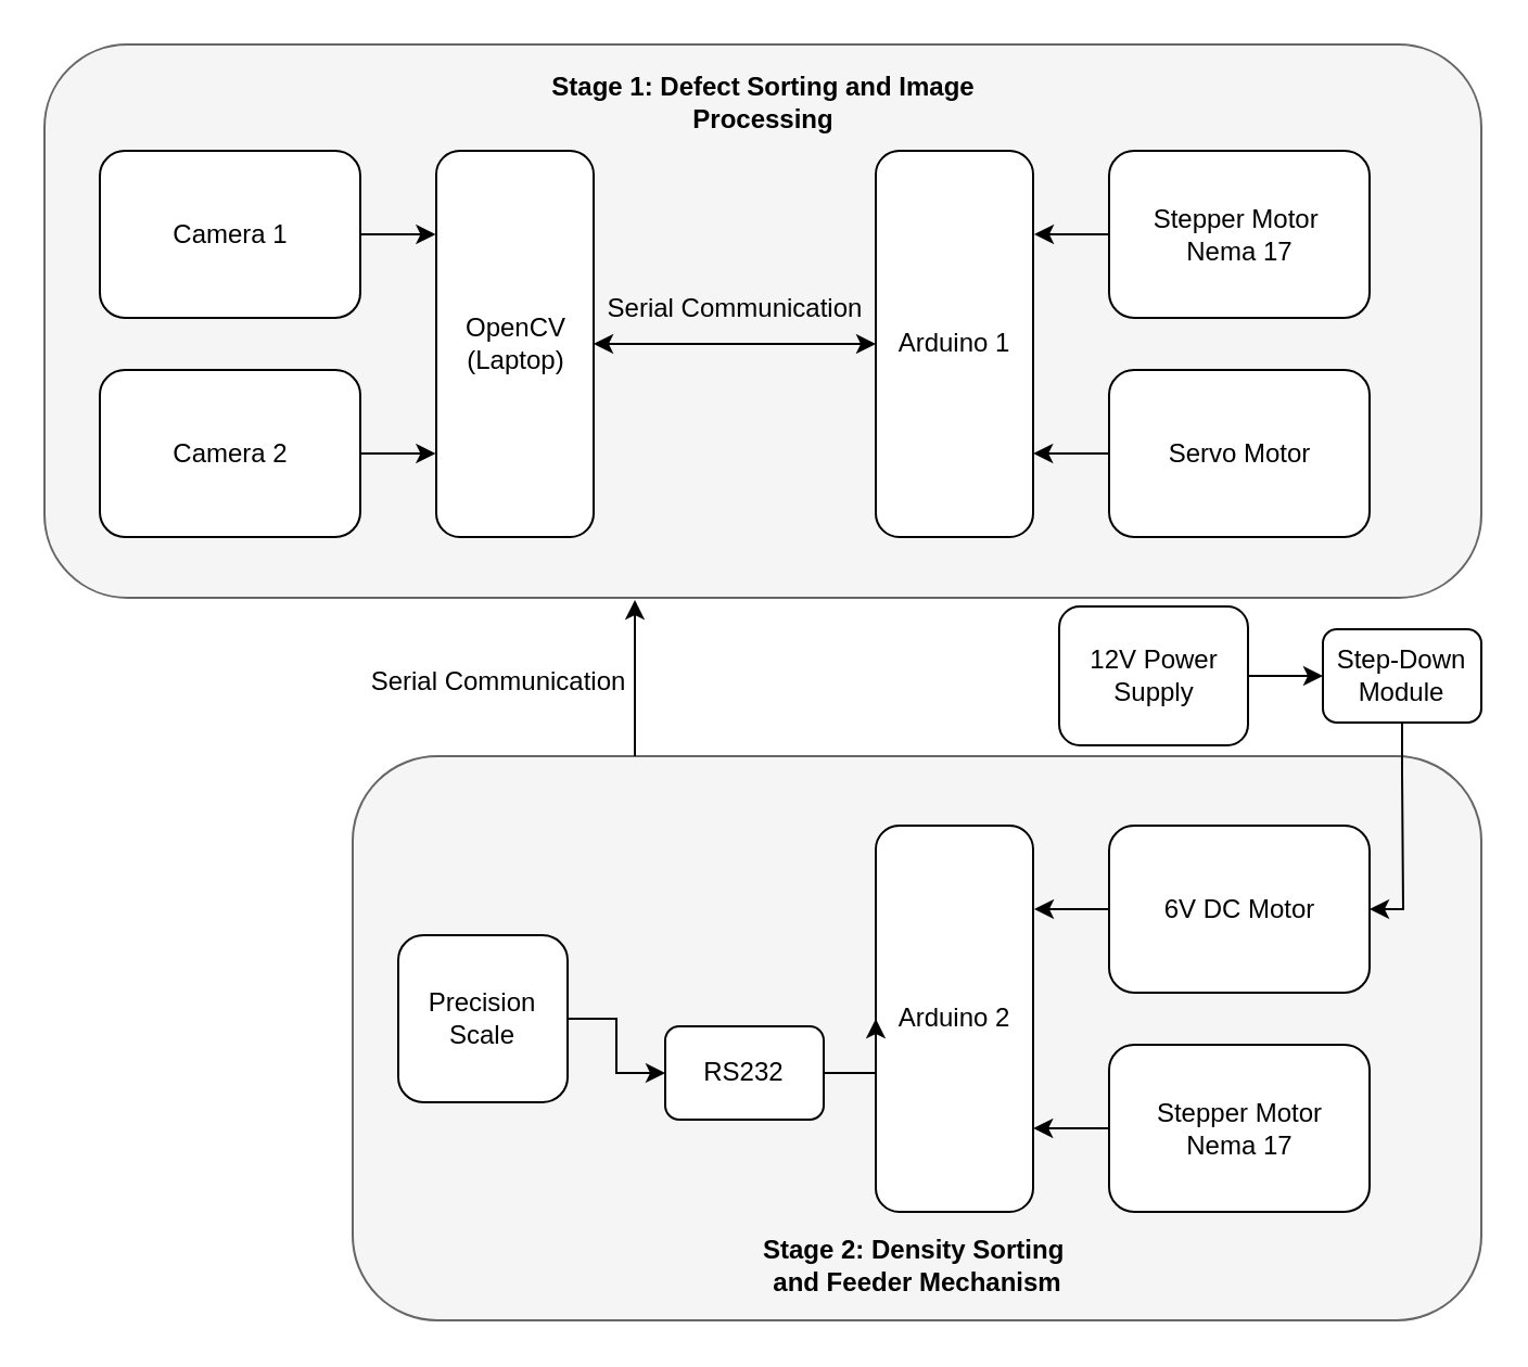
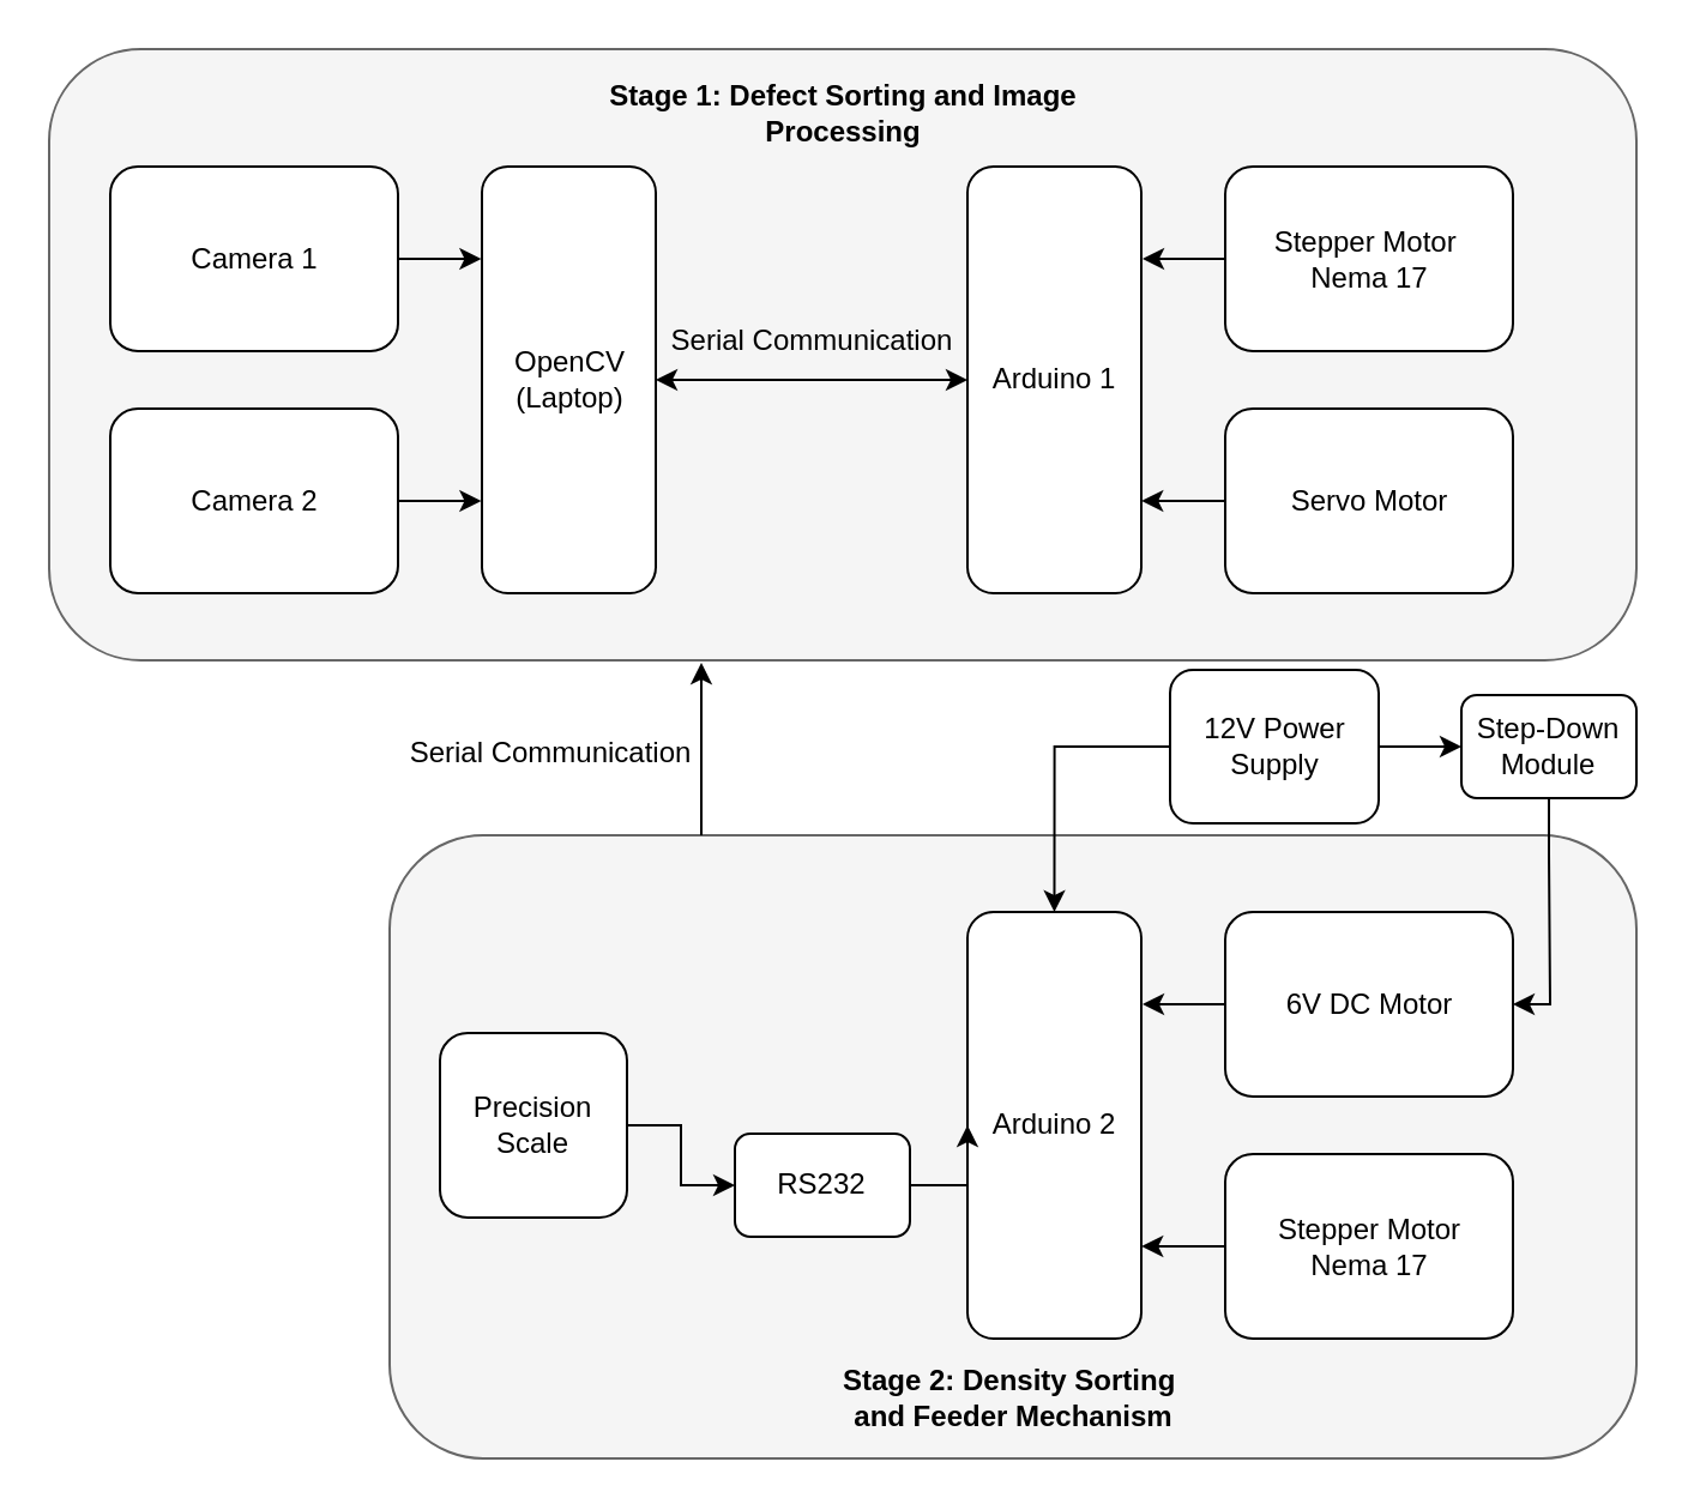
  <mxCell id="0" />
  <mxCell id="1" parent="0" />
  <mxCell id="2" value="" style="rounded=1;whiteSpace=wrap;html=1;fillColor=#f5f5f5;fontColor=#333333;strokeColor=#666666;align=center;" vertex="1" parent="1"><mxGeometry x="162" y="348" width="520" height="260" as="geometry" /></mxCell>
  <mxCell id="3" value="" style="rounded=1;whiteSpace=wrap;html=1;fillColor=#f5f5f5;fontColor=#333333;strokeColor=#666666;align=center;" vertex="1" parent="1"><mxGeometry x="20" y="20" width="662" height="255" as="geometry" /></mxCell>
  <mxCell id="4" value="&lt;b&gt;Stage 1: Defect Sorting and Image Processing&lt;/b&gt;" style="text;html=1;align=center;verticalAlign=middle;whiteSpace=wrap;rounded=0;" vertex="1" parent="1"><mxGeometry x="233.5" y="32" width="235" height="30" as="geometry" /></mxCell>
  <mxCell id="5" value="OpenCV&lt;div&gt;(Laptop)&lt;/div&gt;" style="rounded=1;whiteSpace=wrap;html=1;" vertex="1" parent="1"><mxGeometry x="200.5" y="69" width="72.5" height="178" as="geometry" /></mxCell>
  <mxCell id="6" value="Arduino 1" style="rounded=1;whiteSpace=wrap;html=1;" vertex="1" parent="1"><mxGeometry x="403" y="69" width="72.5" height="178" as="geometry" /></mxCell>
  <mxCell id="7" value="" style="edgeStyle=orthogonalEdgeStyle;rounded=0;orthogonalLoop=1;jettySize=auto;html=1;startArrow=classic;startFill=1;" edge="1" parent="1" source="5" target="6"><mxGeometry relative="1" as="geometry" /></mxCell>
  <mxCell id="8" value="Camera 1" style="rounded=1;whiteSpace=wrap;html=1;" vertex="1" parent="1"><mxGeometry x="45.5" y="69" width="120" height="77" as="geometry" /></mxCell>
  <mxCell id="9" value="Camera 2" style="rounded=1;whiteSpace=wrap;html=1;" vertex="1" parent="1"><mxGeometry x="45.5" y="170" width="120" height="77" as="geometry" /></mxCell>
  <mxCell id="10" style="edgeStyle=orthogonalEdgeStyle;rounded=0;orthogonalLoop=1;jettySize=auto;html=1;exitX=1;exitY=0.5;exitDx=0;exitDy=0;entryX=-0.004;entryY=0.221;entryDx=0;entryDy=0;entryPerimeter=0;" edge="1" parent="1" source="8" target="5"><mxGeometry relative="1" as="geometry"><mxPoint x="199.5" y="108" as="targetPoint" /></mxGeometry></mxCell>
  <mxCell id="11" style="edgeStyle=orthogonalEdgeStyle;rounded=0;orthogonalLoop=1;jettySize=auto;html=1;exitX=1;exitY=0.5;exitDx=0;exitDy=0;entryX=-0.004;entryY=0.785;entryDx=0;entryDy=0;entryPerimeter=0;" edge="1" parent="1" source="9" target="5"><mxGeometry relative="1" as="geometry" /></mxCell>
  <mxCell id="12" value="Stepper Motor&amp;nbsp;&lt;div&gt;Nema 17&lt;/div&gt;" style="rounded=1;whiteSpace=wrap;html=1;" vertex="1" parent="1"><mxGeometry x="510.5" y="69" width="120" height="77" as="geometry" /></mxCell>
  <mxCell id="13" value="Servo Motor" style="rounded=1;whiteSpace=wrap;html=1;" vertex="1" parent="1"><mxGeometry x="510.5" y="170" width="120" height="77" as="geometry" /></mxCell>
+ <mxCell id="14" style="edgeStyle=orthogonalEdgeStyle;rounded=0;orthogonalLoop=1;jettySize=auto;html=1;exitX=0;exitY=0.5;exitDx=0;exitDy=0;entryX=0.5;entryY=0;entryDx=0;entryDy=0;" edge="1" parent="1" source="16" target="20"><mxGeometry relative="1" as="geometry" /></mxCell>
  <mxCell id="15" value="" style="edgeStyle=orthogonalEdgeStyle;rounded=0;orthogonalLoop=1;jettySize=auto;html=1;" edge="1" parent="1" source="16" target="31"><mxGeometry relative="1" as="geometry" /></mxCell>
  <mxCell id="16" value="12V Power Supply" style="rounded=1;whiteSpace=wrap;html=1;" vertex="1" parent="1"><mxGeometry x="487.5" y="279" width="87" height="64" as="geometry" /></mxCell>
  <mxCell id="17" style="edgeStyle=orthogonalEdgeStyle;rounded=0;orthogonalLoop=1;jettySize=auto;html=1;exitX=0;exitY=0.5;exitDx=0;exitDy=0;" edge="1" parent="1" source="12"><mxGeometry relative="1" as="geometry"><mxPoint x="476" y="107" as="targetPoint" /></mxGeometry></mxCell>
  <mxCell id="18" style="edgeStyle=orthogonalEdgeStyle;rounded=0;orthogonalLoop=1;jettySize=auto;html=1;exitX=0;exitY=0.5;exitDx=0;exitDy=0;entryX=1.001;entryY=0.78;entryDx=0;entryDy=0;entryPerimeter=0;" edge="1" parent="1" source="13" target="6"><mxGeometry relative="1" as="geometry" /></mxCell>
  <mxCell id="19" value="&lt;b&gt;Stage 2: Density Sorting&amp;nbsp;&lt;/b&gt;&lt;div&gt;&lt;b&gt;and Feeder Mechanism&lt;/b&gt;&lt;/div&gt;" style="text;html=1;align=center;verticalAlign=middle;whiteSpace=wrap;rounded=0;" vertex="1" parent="1"><mxGeometry x="304.5" y="568" width="235" height="30" as="geometry" /></mxCell>
  <mxCell id="20" value="Arduino 2" style="rounded=1;whiteSpace=wrap;html=1;" vertex="1" parent="1"><mxGeometry x="403" y="380" width="72.5" height="178" as="geometry" /></mxCell>
  <mxCell id="21" value="6V DC Motor" style="rounded=1;whiteSpace=wrap;html=1;" vertex="1" parent="1"><mxGeometry x="510.5" y="380" width="120" height="77" as="geometry" /></mxCell>
  <mxCell id="22" value="Stepper Motor&lt;div&gt;Nema 17&lt;/div&gt;" style="rounded=1;whiteSpace=wrap;html=1;" vertex="1" parent="1"><mxGeometry x="510.5" y="481" width="120" height="77" as="geometry" /></mxCell>
  <mxCell id="23" style="edgeStyle=orthogonalEdgeStyle;rounded=0;orthogonalLoop=1;jettySize=auto;html=1;exitX=0;exitY=0.5;exitDx=0;exitDy=0;" edge="1" parent="1" source="21"><mxGeometry relative="1" as="geometry"><mxPoint x="476" y="418" as="targetPoint" /></mxGeometry></mxCell>
  <mxCell id="24" style="edgeStyle=orthogonalEdgeStyle;rounded=0;orthogonalLoop=1;jettySize=auto;html=1;exitX=0;exitY=0.5;exitDx=0;exitDy=0;entryX=1.001;entryY=0.78;entryDx=0;entryDy=0;entryPerimeter=0;" edge="1" parent="1" source="22" target="20"><mxGeometry relative="1" as="geometry" /></mxCell>
  <mxCell id="25" value="Serial Communication" style="text;html=1;align=center;verticalAlign=middle;whiteSpace=wrap;rounded=0;" vertex="1" parent="1"><mxGeometry x="268.5" y="127" width="139" height="30" as="geometry" /></mxCell>
  <mxCell id="26" value="" style="edgeStyle=orthogonalEdgeStyle;rounded=0;orthogonalLoop=1;jettySize=auto;html=1;" edge="1" parent="1" source="27" target="29"><mxGeometry relative="1" as="geometry" /></mxCell>
  <mxCell id="27" value="Precision Scale" style="rounded=1;whiteSpace=wrap;html=1;" vertex="1" parent="1"><mxGeometry x="183" y="430.5" width="78" height="77" as="geometry" /></mxCell>
  <mxCell id="28" style="edgeStyle=orthogonalEdgeStyle;rounded=0;orthogonalLoop=1;jettySize=auto;html=1;exitX=1;exitY=0.5;exitDx=0;exitDy=0;entryX=0;entryY=0.5;entryDx=0;entryDy=0;" edge="1" parent="1" source="29" target="20"><mxGeometry relative="1" as="geometry" /></mxCell>
  <mxCell id="29" value="RS232" style="whiteSpace=wrap;html=1;rounded=1;" vertex="1" parent="1"><mxGeometry x="306" y="472.5" width="73" height="43" as="geometry" /></mxCell>
  <mxCell id="30" style="edgeStyle=orthogonalEdgeStyle;rounded=0;orthogonalLoop=1;jettySize=auto;html=1;exitX=0.5;exitY=1;exitDx=0;exitDy=0;entryX=1;entryY=0.5;entryDx=0;entryDy=0;" edge="1" parent="1" source="31" target="21"><mxGeometry relative="1" as="geometry"><Array as="points"><mxPoint x="646" y="356" /><mxPoint x="646" y="356" /><mxPoint x="646" y="419" /></Array></mxGeometry></mxCell>
  <mxCell id="31" value="Step-Down Module" style="whiteSpace=wrap;html=1;rounded=1;" vertex="1" parent="1"><mxGeometry x="609" y="289.5" width="73" height="43" as="geometry" /></mxCell>
  <mxCell id="32" style="edgeStyle=orthogonalEdgeStyle;rounded=0;orthogonalLoop=1;jettySize=auto;html=1;exitX=0.25;exitY=0;exitDx=0;exitDy=0;" edge="1" parent="1" source="2"><mxGeometry relative="1" as="geometry"><mxPoint x="292" y="276" as="targetPoint" /><Array as="points"><mxPoint x="292" y="276" /></Array></mxGeometry></mxCell>
  <mxCell id="33" value="Serial Communication" style="text;html=1;align=center;verticalAlign=middle;resizable=0;points=[];autosize=1;strokeColor=none;fillColor=none;" vertex="1" parent="1"><mxGeometry x="161" y="301" width="135" height="26" as="geometry" /></mxCell>
